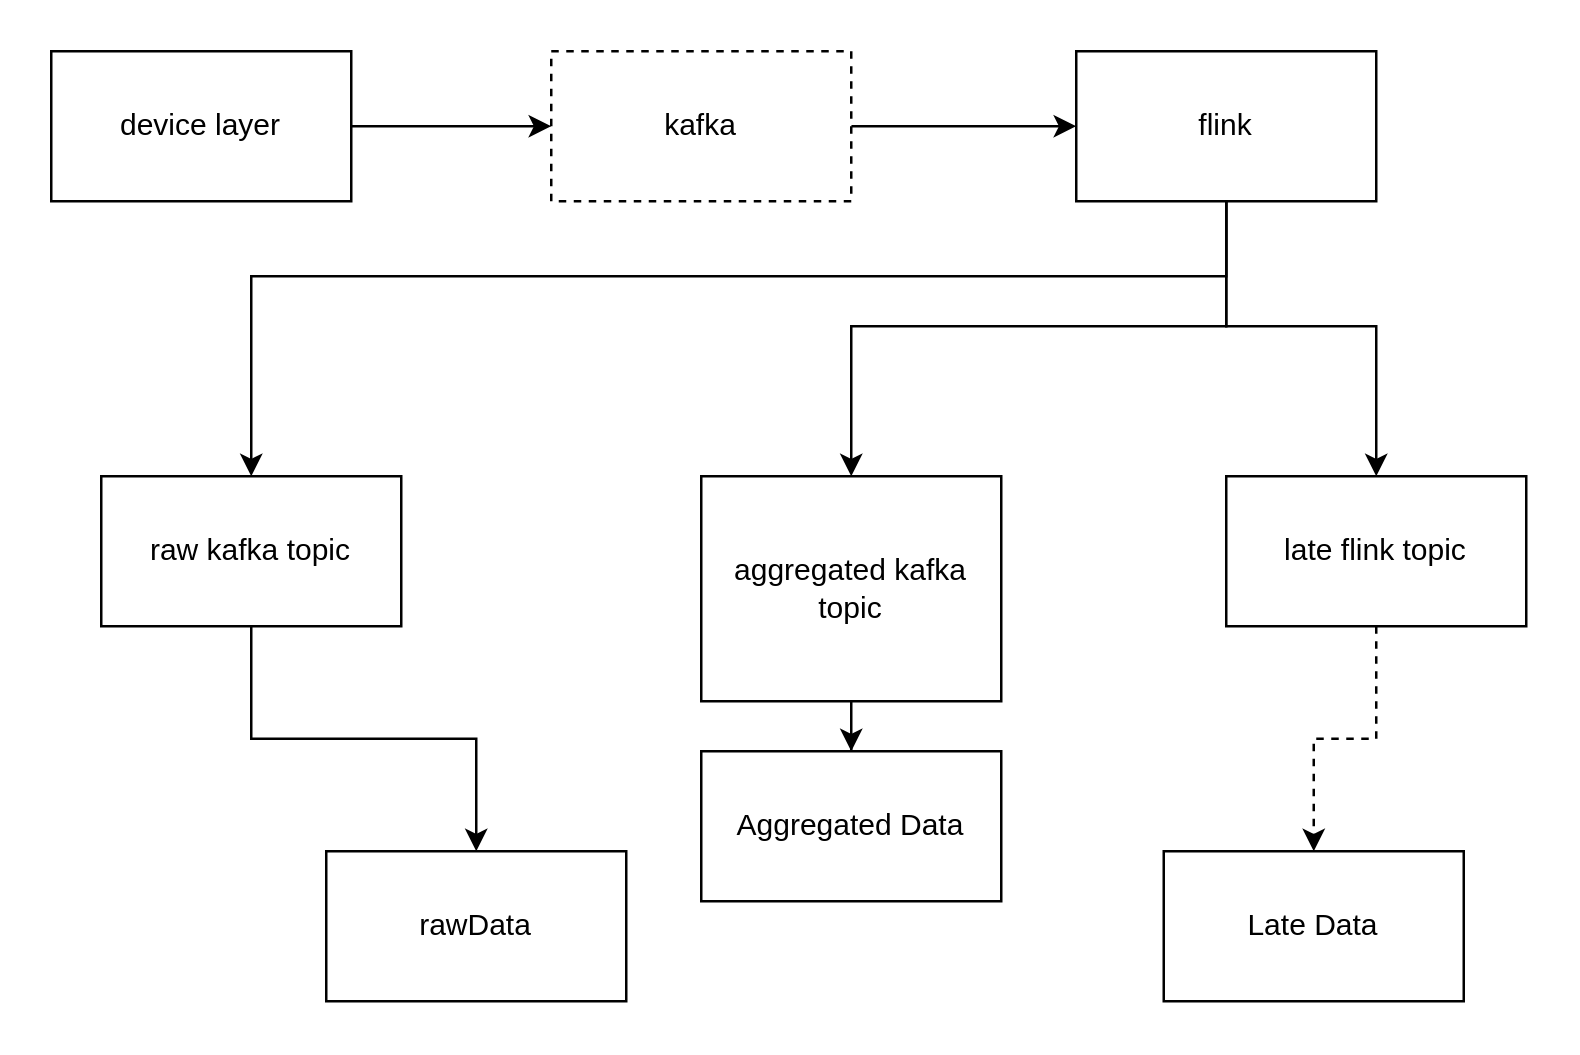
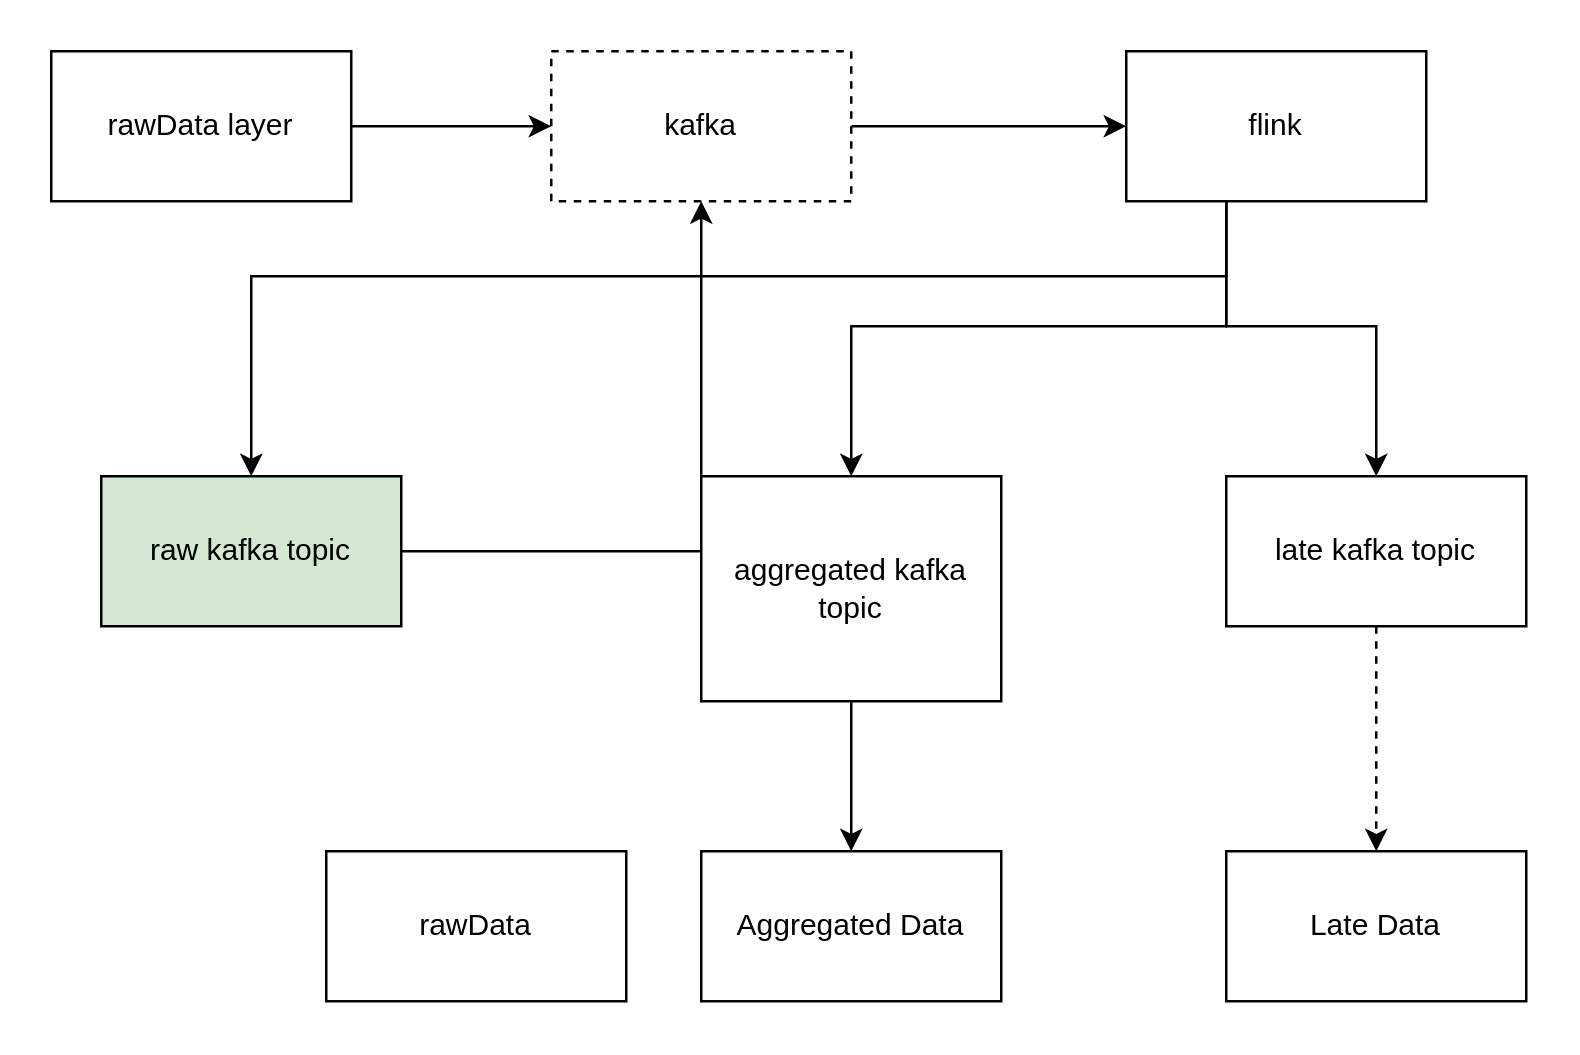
  <mxCell id="0" />
  <mxCell id="1" parent="0" />
  <mxCell id="2" style="edgeStyle=orthogonalEdgeStyle;rounded=0;orthogonalLoop=1;jettySize=auto;html=1;entryX=0;entryY=0.5;entryDx=0;entryDy=0;" edge="1" parent="1" source="3" target="9"><mxGeometry relative="1" as="geometry"><mxPoint x="220" y="50" as="targetPoint" /></mxGeometry></mxCell>
- <mxCell id="3" value="device layer" style="rounded=0;whiteSpace=wrap;html=1;" vertex="1" parent="1"><mxGeometry x="20" y="20" width="120" height="60" as="geometry" /></mxCell>
+ <mxCell id="3" value="rawData layer" style="rounded=0;whiteSpace=wrap;html=1;" vertex="1" parent="1"><mxGeometry x="20" y="20" width="120" height="60" as="geometry" /></mxCell>
  <mxCell id="4" style="edgeStyle=orthogonalEdgeStyle;rounded=0;orthogonalLoop=1;jettySize=auto;html=1;" edge="1" parent="1" source="7" target="14"><mxGeometry relative="1" as="geometry"><Array as="points"><mxPoint x="490" y="110" /><mxPoint x="100" y="110" /></Array></mxGeometry></mxCell>
  <mxCell id="5" style="edgeStyle=orthogonalEdgeStyle;rounded=0;orthogonalLoop=1;jettySize=auto;html=1;entryX=0.5;entryY=0;entryDx=0;entryDy=0;" edge="1" parent="1" source="7" target="16"><mxGeometry relative="1" as="geometry"><Array as="points"><mxPoint x="490" y="130" /><mxPoint x="340" y="130" /></Array></mxGeometry></mxCell>
  <mxCell id="6" style="edgeStyle=orthogonalEdgeStyle;rounded=0;orthogonalLoop=1;jettySize=auto;html=1;entryX=0.5;entryY=0;entryDx=0;entryDy=0;" edge="1" parent="1" source="7" target="18"><mxGeometry relative="1" as="geometry"><Array as="points"><mxPoint x="490" y="130" /><mxPoint x="550" y="130" /></Array></mxGeometry></mxCell>
- <mxCell id="7" value="flink" style="rounded=0;whiteSpace=wrap;html=1;" vertex="1" parent="1"><mxGeometry x="430" y="20" width="120" height="60" as="geometry" /></mxCell>
+ <mxCell id="7" value="flink" style="rounded=0;whiteSpace=wrap;html=1;" vertex="1" parent="1"><mxGeometry x="450" y="20" width="120" height="60" as="geometry" /></mxCell>
  <mxCell id="8" style="edgeStyle=orthogonalEdgeStyle;rounded=0;orthogonalLoop=1;jettySize=auto;html=1;entryX=0;entryY=0.5;entryDx=0;entryDy=0;" edge="1" parent="1" source="9" target="7"><mxGeometry relative="1" as="geometry" /></mxCell>
  <mxCell id="9" value="kafka" style="rounded=0;whiteSpace=wrap;html=1;dashed=1;" vertex="1" parent="1"><mxGeometry x="220" y="20" width="120" height="60" as="geometry" /></mxCell>
  <mxCell id="10" value="rawData" style="rounded=0;whiteSpace=wrap;html=1;" vertex="1" parent="1"><mxGeometry x="130" y="340" width="120" height="60" as="geometry" /></mxCell>
- <mxCell id="11" value="Aggregated Data" style="rounded=0;whiteSpace=wrap;html=1;" vertex="1" parent="1"><mxGeometry x="280" y="300" width="120" height="60" as="geometry" /></mxCell>
- <mxCell id="12" value="Late Data" style="rounded=0;whiteSpace=wrap;html=1;" vertex="1" parent="1"><mxGeometry x="465" y="340" width="120" height="60" as="geometry" /></mxCell>
- <mxCell id="13" style="edgeStyle=orthogonalEdgeStyle;rounded=0;orthogonalLoop=1;jettySize=auto;html=1;" edge="1" parent="1" source="14" target="10"><mxGeometry relative="1" as="geometry" /></mxCell>
- <mxCell id="14" value="raw kafka topic" style="rounded=0;whiteSpace=wrap;html=1;" vertex="1" parent="1"><mxGeometry x="40" y="190" width="120" height="60" as="geometry" /></mxCell>
+ <mxCell id="11" value="Aggregated Data" style="rounded=0;whiteSpace=wrap;html=1;" vertex="1" parent="1"><mxGeometry x="280" y="340" width="120" height="60" as="geometry" /></mxCell>
+ <mxCell id="12" value="Late Data" style="rounded=0;whiteSpace=wrap;html=1;" vertex="1" parent="1"><mxGeometry x="490" y="340" width="120" height="60" as="geometry" /></mxCell>
+ <mxCell id="13" style="edgeStyle=orthogonalEdgeStyle;rounded=0;orthogonalLoop=1;jettySize=auto;html=1;" edge="1" parent="1" source="14" target="9"><mxGeometry relative="1" as="geometry" /></mxCell>
+ <mxCell id="14" value="raw kafka topic" style="rounded=0;whiteSpace=wrap;html=1;fillColor=#d5e8d4;" vertex="1" parent="1"><mxGeometry x="40" y="190" width="120" height="60" as="geometry" /></mxCell>
  <mxCell id="15" style="edgeStyle=orthogonalEdgeStyle;rounded=0;orthogonalLoop=1;jettySize=auto;html=1;entryX=0.5;entryY=0;entryDx=0;entryDy=0;" edge="1" parent="1" source="16" target="11"><mxGeometry relative="1" as="geometry" /></mxCell>
  <mxCell id="16" value="aggregated kafka topic" style="rounded=0;whiteSpace=wrap;html=1;" vertex="1" parent="1"><mxGeometry x="280" y="190" width="120" height="90" as="geometry" /></mxCell>
  <mxCell id="17" style="edgeStyle=orthogonalEdgeStyle;rounded=0;orthogonalLoop=1;jettySize=auto;html=1;dashed=1;" edge="1" parent="1" source="18" target="12"><mxGeometry relative="1" as="geometry" /></mxCell>
- <mxCell id="18" value="late flink topic" style="rounded=0;whiteSpace=wrap;html=1;" vertex="1" parent="1"><mxGeometry x="490" y="190" width="120" height="60" as="geometry" /></mxCell>
+ <mxCell id="18" value="late kafka topic" style="rounded=0;whiteSpace=wrap;html=1;" vertex="1" parent="1"><mxGeometry x="490" y="190" width="120" height="60" as="geometry" /></mxCell>
